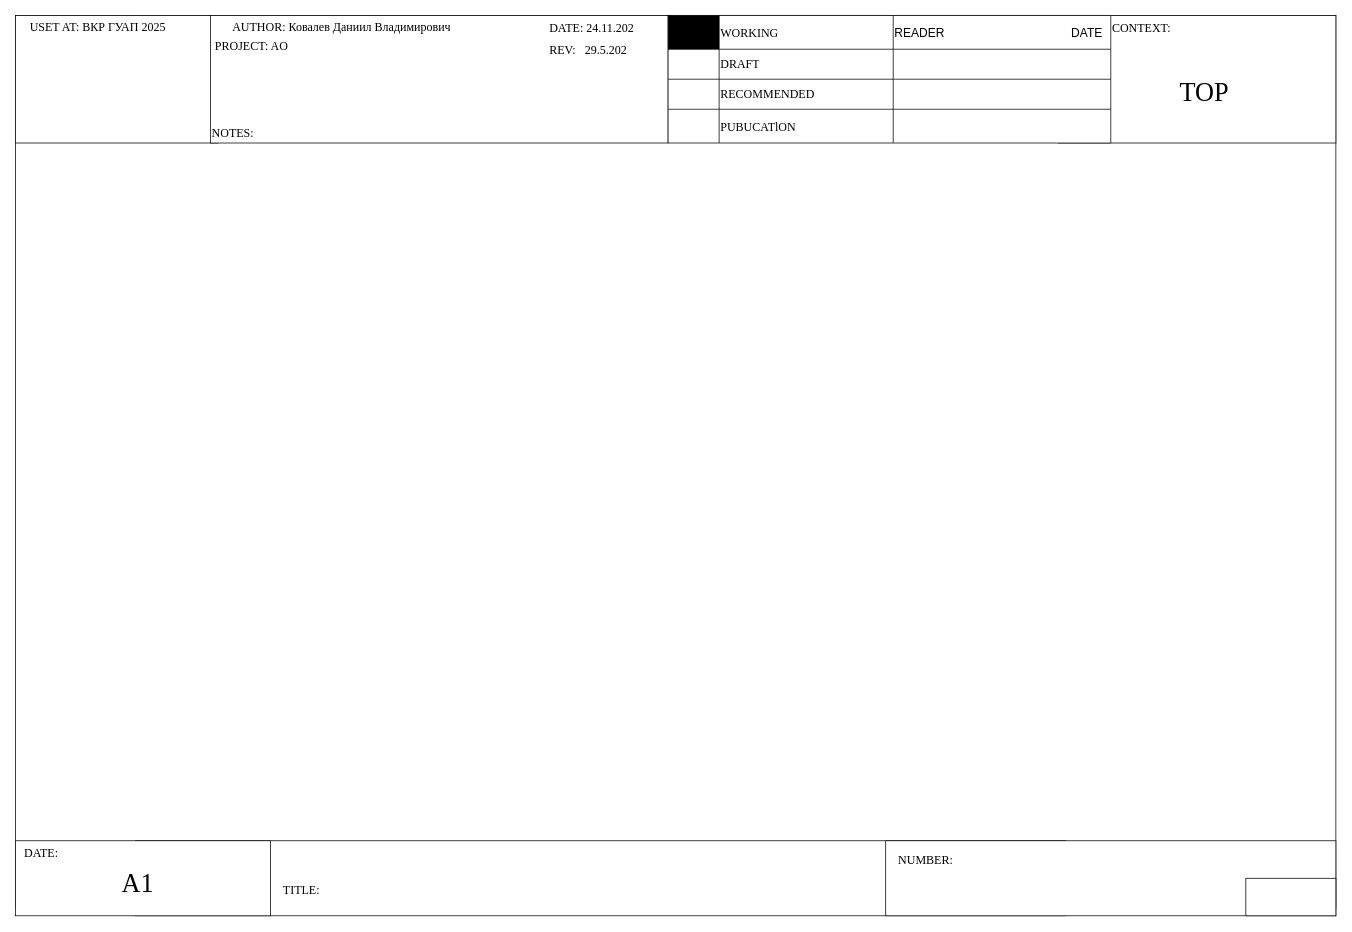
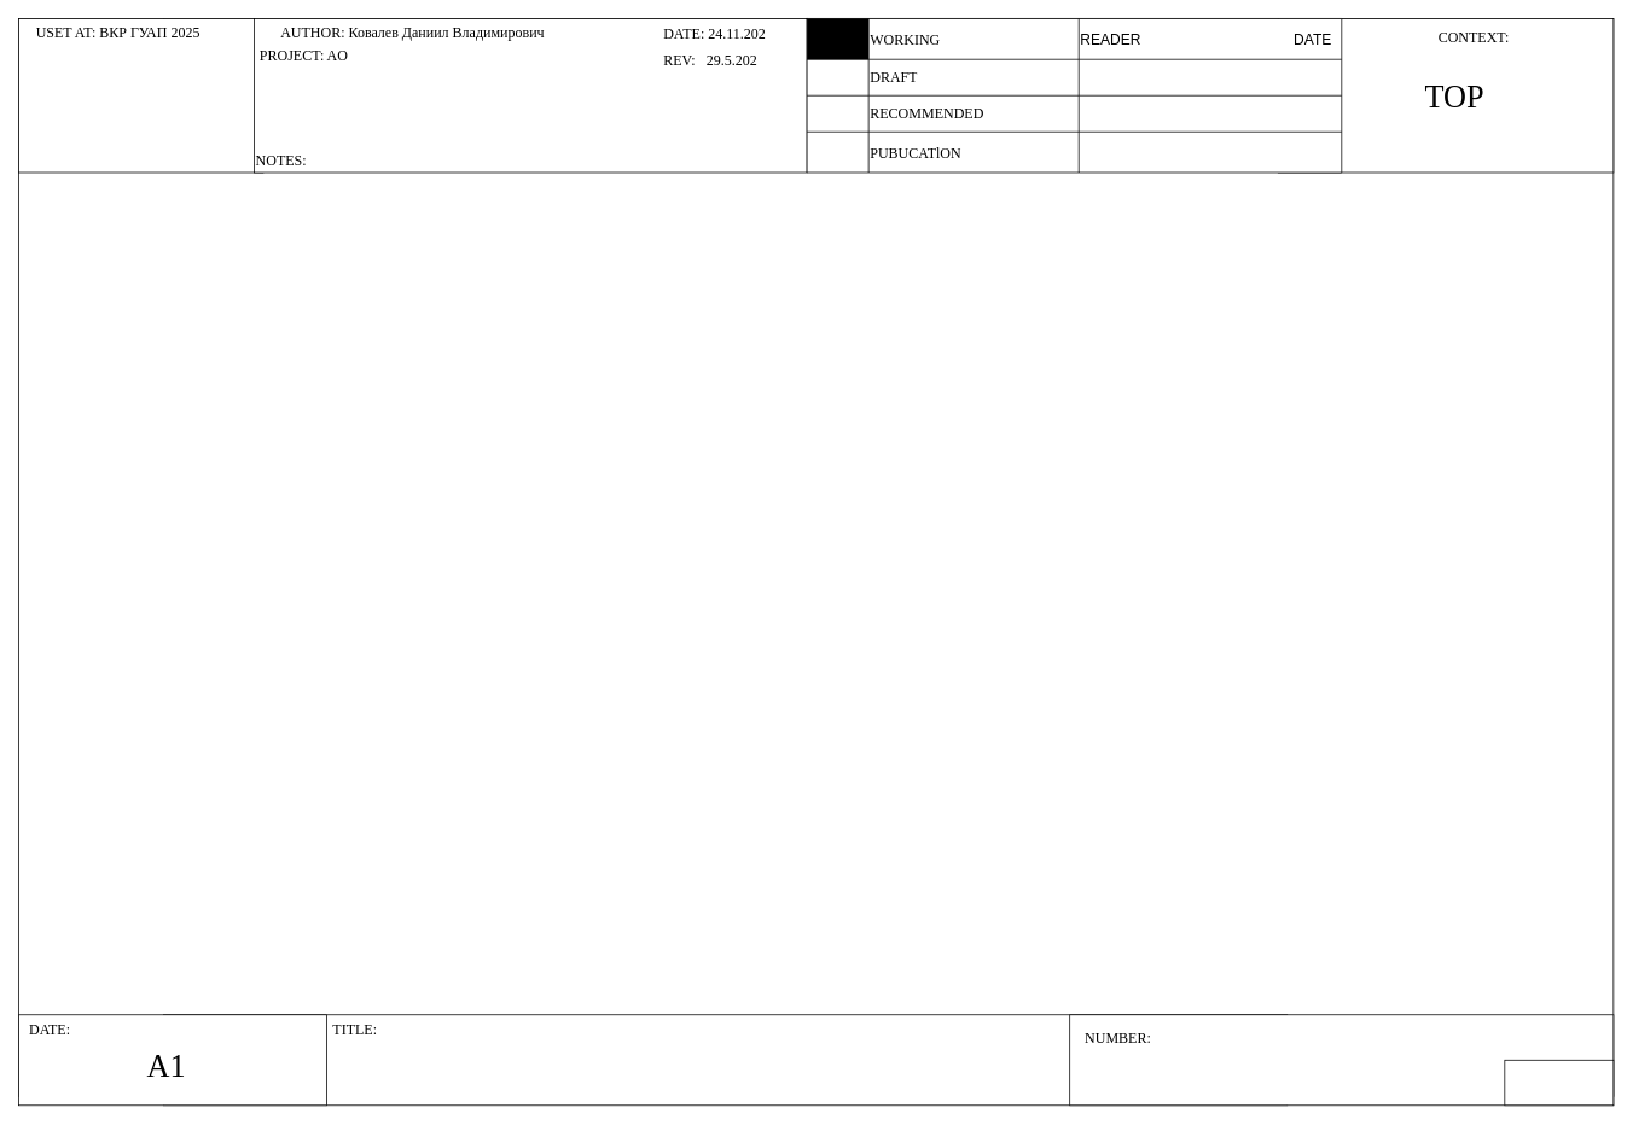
  <mxCell id="0" />
  <mxCell id="1" parent="0" />
  <mxCell id="2" value="" style="rounded=0;whiteSpace=wrap;html=1;fontFamily=Verdana;fontSize=16;" parent="1" vertex="1"><mxGeometry x="20" y="20" width="1760" height="1190" as="geometry" /></mxCell>
  <mxCell id="3" value="" style="rounded=0;whiteSpace=wrap;html=1;fontFamily=Verdana;fontSize=16;" parent="1" vertex="1"><mxGeometry x="180" y="20" width="1240" height="130" as="geometry" /></mxCell>
  <mxCell id="4" value="" style="rounded=0;whiteSpace=wrap;html=1;fontFamily=Verdana;fontSize=16;" parent="1" vertex="1"><mxGeometry x="180" y="1120" width="1240" height="100" as="geometry" /></mxCell>
  <mxCell id="5" value="" style="rounded=0;whiteSpace=wrap;html=1;fontFamily=Verdana;fontSize=16;" parent="1" vertex="1"><mxGeometry x="20" y="20" width="270" height="170" as="geometry" /></mxCell>
  <mxCell id="6" value="" style="rounded=0;whiteSpace=wrap;html=1;fontFamily=Verdana;fontSize=16;" parent="1" vertex="1"><mxGeometry x="280" y="20" width="610" height="170" as="geometry" /></mxCell>
  <mxCell id="7" value="" style="rounded=0;whiteSpace=wrap;html=1;fontFamily=Verdana;fontSize=16;" parent="1" vertex="1"><mxGeometry x="1410" y="20" width="370" height="170" as="geometry" /></mxCell>
  <mxCell id="8" value="" style="shape=table;startSize=0;container=1;collapsible=0;childLayout=tableLayout;fontSize=16;fontFamily=Verdana;" parent="1" vertex="1"><mxGeometry x="890" y="20" width="590" height="170" as="geometry" /></mxCell>
  <mxCell id="9" value="" style="shape=tableRow;horizontal=0;startSize=0;swimlaneHead=0;swimlaneBody=0;strokeColor=inherit;top=0;left=0;bottom=0;right=0;collapsible=0;dropTarget=0;fillColor=none;points=[[0,0.5],[1,0.5]];portConstraint=eastwest;fontSize=16;fontFamily=Verdana;" parent="8" vertex="1"><mxGeometry width="590" height="45" as="geometry" /></mxCell>
  <mxCell id="10" style="shape=partialRectangle;html=1;whiteSpace=wrap;connectable=0;strokeColor=inherit;overflow=hidden;fillColor=#000000;top=0;left=0;bottom=0;right=0;pointerEvents=1;fontSize=16;fontFamily=Verdana;" parent="9" vertex="1"><mxGeometry width="68" height="45" as="geometry"><mxRectangle width="68" height="45" as="alternateBounds" /></mxGeometry></mxCell>
  <mxCell id="11" value="WORKING" style="shape=partialRectangle;html=1;whiteSpace=wrap;connectable=0;strokeColor=inherit;overflow=hidden;fillColor=none;top=0;left=0;bottom=0;right=0;pointerEvents=1;fontSize=16;fontFamily=Verdana;align=left;verticalAlign=middle;fontColor=default;" parent="9" vertex="1"><mxGeometry x="68" width="232" height="45" as="geometry"><mxRectangle width="232" height="45" as="alternateBounds" /></mxGeometry></mxCell>
  <mxCell id="12" value="&lt;div style=&quot;&quot;&gt;&lt;font&gt;&lt;span style=&quot;background-color: transparent; color: light-dark(rgb(0, 0, 0), rgb(255, 255, 255)); font-family: Helvetica;&quot;&gt;READER&amp;nbsp; &amp;nbsp; &amp;nbsp; &amp;nbsp; &amp;nbsp; &amp;nbsp; &amp;nbsp; &amp;nbsp; &amp;nbsp; &amp;nbsp; &amp;nbsp; &amp;nbsp; &amp;nbsp; &amp;nbsp; &amp;nbsp; &amp;nbsp; &amp;nbsp; &amp;nbsp; &amp;nbsp;&amp;nbsp;&lt;/span&gt;&lt;/font&gt;&lt;span style=&quot;font-family: Helvetica; background-color: transparent; color: light-dark(rgb(0, 0, 0), rgb(255, 255, 255));&quot;&gt;DATE&lt;/span&gt;&lt;/div&gt;" style="shape=partialRectangle;html=1;whiteSpace=wrap;connectable=0;strokeColor=inherit;overflow=hidden;fillColor=none;top=0;left=0;bottom=0;right=0;pointerEvents=1;fontSize=16;fontFamily=Verdana;align=left;" parent="9" vertex="1"><mxGeometry x="300" width="290" height="45" as="geometry"><mxRectangle width="290" height="45" as="alternateBounds" /></mxGeometry></mxCell>
  <mxCell id="13" value="" style="shape=tableRow;horizontal=0;startSize=0;swimlaneHead=0;swimlaneBody=0;strokeColor=inherit;top=0;left=0;bottom=0;right=0;collapsible=0;dropTarget=0;fillColor=none;points=[[0,0.5],[1,0.5]];portConstraint=eastwest;fontSize=16;fontFamily=Verdana;" parent="8" vertex="1"><mxGeometry y="45" width="590" height="40" as="geometry" /></mxCell>
  <mxCell id="14" style="shape=partialRectangle;html=1;whiteSpace=wrap;connectable=0;strokeColor=inherit;overflow=hidden;fillColor=none;top=0;left=0;bottom=0;right=0;pointerEvents=1;fontSize=16;fontFamily=Verdana;" parent="13" vertex="1"><mxGeometry width="68" height="40" as="geometry"><mxRectangle width="68" height="40" as="alternateBounds" /></mxGeometry></mxCell>
  <mxCell id="15" value="DRAFT" style="shape=partialRectangle;html=1;whiteSpace=wrap;connectable=0;strokeColor=inherit;overflow=hidden;fillColor=none;top=0;left=0;bottom=0;right=0;pointerEvents=1;fontSize=16;fontFamily=Verdana;align=left;verticalAlign=middle;fontColor=default;" parent="13" vertex="1"><mxGeometry x="68" width="232" height="40" as="geometry"><mxRectangle width="232" height="40" as="alternateBounds" /></mxGeometry></mxCell>
  <mxCell id="16" value="" style="shape=partialRectangle;html=1;whiteSpace=wrap;connectable=0;strokeColor=inherit;overflow=hidden;fillColor=none;top=0;left=0;bottom=0;right=0;pointerEvents=1;fontSize=16;fontFamily=Verdana;" parent="13" vertex="1"><mxGeometry x="300" width="290" height="40" as="geometry"><mxRectangle width="290" height="40" as="alternateBounds" /></mxGeometry></mxCell>
  <mxCell id="17" value="" style="shape=tableRow;horizontal=0;startSize=0;swimlaneHead=0;swimlaneBody=0;strokeColor=inherit;top=0;left=0;bottom=0;right=0;collapsible=0;dropTarget=0;fillColor=none;points=[[0,0.5],[1,0.5]];portConstraint=eastwest;fontSize=16;fontFamily=Verdana;" parent="8" vertex="1"><mxGeometry y="85" width="590" height="40" as="geometry" /></mxCell>
  <mxCell id="18" style="shape=partialRectangle;html=1;whiteSpace=wrap;connectable=0;strokeColor=inherit;overflow=hidden;fillColor=none;top=0;left=0;bottom=0;right=0;pointerEvents=1;fontSize=16;fontFamily=Verdana;" parent="17" vertex="1"><mxGeometry width="68" height="40" as="geometry"><mxRectangle width="68" height="40" as="alternateBounds" /></mxGeometry></mxCell>
  <mxCell id="19" value="RECOMMENDED" style="shape=partialRectangle;html=1;whiteSpace=wrap;connectable=0;strokeColor=inherit;overflow=hidden;fillColor=none;top=0;left=0;bottom=0;right=0;pointerEvents=1;fontSize=16;fontFamily=Verdana;align=left;verticalAlign=middle;fontColor=default;" parent="17" vertex="1"><mxGeometry x="68" width="232" height="40" as="geometry"><mxRectangle width="232" height="40" as="alternateBounds" /></mxGeometry></mxCell>
  <mxCell id="20" value="" style="shape=partialRectangle;html=1;whiteSpace=wrap;connectable=0;strokeColor=inherit;overflow=hidden;fillColor=none;top=0;left=0;bottom=0;right=0;pointerEvents=1;fontSize=16;fontFamily=Verdana;" parent="17" vertex="1"><mxGeometry x="300" width="290" height="40" as="geometry"><mxRectangle width="290" height="40" as="alternateBounds" /></mxGeometry></mxCell>
  <mxCell id="21" style="shape=tableRow;horizontal=0;startSize=0;swimlaneHead=0;swimlaneBody=0;strokeColor=inherit;top=0;left=0;bottom=0;right=0;collapsible=0;dropTarget=0;fillColor=none;points=[[0,0.5],[1,0.5]];portConstraint=eastwest;fontSize=16;fontFamily=Verdana;" parent="8" vertex="1"><mxGeometry y="125" width="590" height="45" as="geometry" /></mxCell>
  <mxCell id="22" style="shape=partialRectangle;html=1;whiteSpace=wrap;connectable=0;strokeColor=inherit;overflow=hidden;fillColor=none;top=0;left=0;bottom=0;right=0;pointerEvents=1;fontSize=16;fontFamily=Verdana;" parent="21" vertex="1"><mxGeometry width="68" height="45" as="geometry"><mxRectangle width="68" height="45" as="alternateBounds" /></mxGeometry></mxCell>
  <mxCell id="23" value="&lt;span style=&quot;text-align: left;&quot;&gt;&lt;font face=&quot;Verdana&quot; style=&quot;&quot;&gt;PUBUCATlON&lt;/font&gt;&lt;/span&gt;" style="shape=partialRectangle;html=1;whiteSpace=wrap;connectable=0;strokeColor=inherit;overflow=hidden;fillColor=none;top=0;left=0;bottom=0;right=0;pointerEvents=1;fontSize=16;fontFamily=Verdana;align=left;verticalAlign=middle;fontColor=default;" parent="21" vertex="1"><mxGeometry x="68" width="232" height="45" as="geometry"><mxRectangle width="232" height="45" as="alternateBounds" /></mxGeometry></mxCell>
  <mxCell id="24" style="shape=partialRectangle;html=1;whiteSpace=wrap;connectable=0;strokeColor=inherit;overflow=hidden;fillColor=none;top=0;left=0;bottom=0;right=0;pointerEvents=1;fontSize=16;fontFamily=Verdana;" parent="21" vertex="1"><mxGeometry x="300" width="290" height="45" as="geometry"><mxRectangle width="290" height="45" as="alternateBounds" /></mxGeometry></mxCell>
  <mxCell id="25" value="" style="rounded=0;whiteSpace=wrap;html=1;fontFamily=Verdana;fontSize=16;" parent="1" vertex="1"><mxGeometry x="20" y="1120" width="340" height="100" as="geometry" /></mxCell>
  <mxCell id="26" value="" style="rounded=0;whiteSpace=wrap;html=1;fontFamily=Verdana;fontSize=16;" parent="1" vertex="1"><mxGeometry x="1180" y="1120" width="600" height="100" as="geometry" /></mxCell>
  <mxCell id="27" value="" style="rounded=0;whiteSpace=wrap;html=1;fontFamily=Verdana;fontSize=16;" parent="1" vertex="1"><mxGeometry x="1660" y="1170" width="120" height="50" as="geometry" /></mxCell>
  <mxCell id="28" value="USET AT: ВКР ГУАП 2025" style="text;html=1;align=center;verticalAlign=middle;whiteSpace=wrap;rounded=0;fontSize=16;fontStyle=0;fontFamily=Verdana;" parent="1" vertex="1"><mxGeometry x="20" y="20" width="220" height="30" as="geometry" /></mxCell>
  <mxCell id="29" value="AUTHOR: Ковалев Даниил Владимирович" style="text;html=1;align=center;verticalAlign=middle;whiteSpace=wrap;rounded=0;fontSize=16;fontStyle=0;fontFamily=Verdana;" parent="1" vertex="1"><mxGeometry x="280" y="20" width="350" height="30" as="geometry" /></mxCell>
  <mxCell id="30" value="PROJECT: AO" style="text;html=1;align=center;verticalAlign=middle;whiteSpace=wrap;rounded=0;fontSize=16;fontStyle=0;fontFamily=Verdana;" parent="1" vertex="1"><mxGeometry x="280" y="40" width="110" height="40" as="geometry" /></mxCell>
  <mxCell id="31" value="NOTES: " style="text;whiteSpace=wrap;fontSize=16;fontFamily=Verdana;" parent="1" vertex="1"><mxGeometry x="280" y="160" width="260" height="40" as="geometry" /></mxCell>
  <mxCell id="32" value="DATE: 24.11.202" style="text;whiteSpace=wrap;fontFamily=Verdana;fontSize=16;fontColor=default;fontStyle=0;" parent="1" vertex="1"><mxGeometry x="730" y="20" width="160" height="40" as="geometry" /></mxCell>
  <mxCell id="33" value="REV:   29.5.202" style="text;whiteSpace=wrap;fontFamily=Verdana;fontSize=16;fontColor=default;fontStyle=0;" parent="1" vertex="1"><mxGeometry x="730" y="50" width="160" height="50" as="geometry" /></mxCell>
- <mxCell id="34" value="CONTEXT:" style="text;whiteSpace=wrap;fontSize=16;fontFamily=Verdana;" parent="1" vertex="1"><mxGeometry x="1480" y="20" width="90" height="30" as="geometry" /></mxCell>
- <mxCell id="35" value="TOP" style="text;whiteSpace=wrap;fontSize=35;fontFamily=Verdana;" parent="1" vertex="1"><mxGeometry x="1570" y="95" width="80" height="60" as="geometry" /></mxCell>
+ <mxCell id="34" value="CONTEXT:" style="text;whiteSpace=wrap;fontSize=16;fontFamily=Verdana;" parent="1" vertex="1"><mxGeometry x="1585" y="25" width="90" height="30" as="geometry" /></mxCell>
+ <mxCell id="35" value="TOP" style="text;whiteSpace=wrap;fontSize=35;fontFamily=Verdana;" parent="1" vertex="1"><mxGeometry x="1570" y="80" width="80" height="60" as="geometry" /></mxCell>
  <mxCell id="36" value="DATE:" style="text;whiteSpace=wrap;fontSize=16;fontFamily=Verdana;" parent="1" vertex="1"><mxGeometry x="30" y="1120" width="90" height="30" as="geometry" /></mxCell>
  <mxCell id="37" value="A1" style="text;whiteSpace=wrap;fontSize=35;fontFamily=Verdana;" parent="1" vertex="1"><mxGeometry x="160" y="1150" width="80" height="60" as="geometry" /></mxCell>
- <mxCell id="38" value="TITLE:" style="text;whiteSpace=wrap;fontSize=16;fontFamily=Verdana;" parent="1" vertex="1"><mxGeometry x="375" y="1170" width="90" height="30" as="geometry" /></mxCell>
+ <mxCell id="38" value="TITLE:" style="text;whiteSpace=wrap;fontSize=16;fontFamily=Verdana;" parent="1" vertex="1"><mxGeometry x="365" y="1120" width="90" height="30" as="geometry" /></mxCell>
  <mxCell id="39" value="NUMBER:" style="text;whiteSpace=wrap;fontSize=16;fontFamily=Verdana;" parent="1" vertex="1"><mxGeometry x="1195" y="1130" width="90" height="30" as="geometry" /></mxCell>
